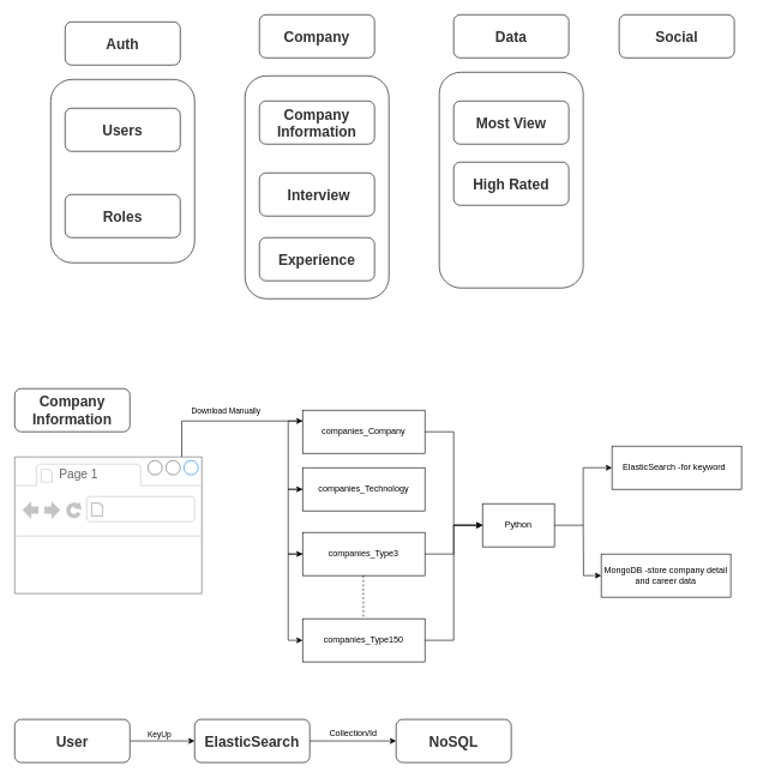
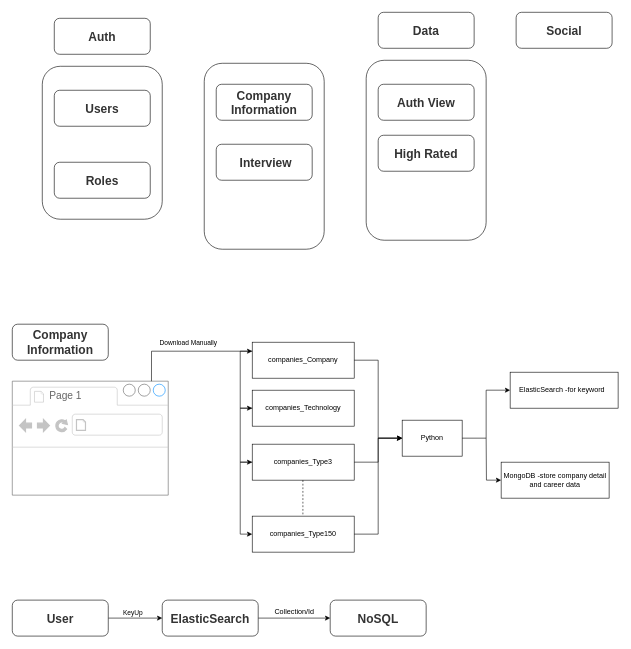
  <mxCell id="0" />
  <mxCell id="1" parent="0" />
  <mxCell id="2" value="&lt;span style=&quot;color: rgb(51 , 51 , 51) ; font-weight: 700&quot;&gt;&lt;font style=&quot;font-size: 20px&quot;&gt;Users&lt;/font&gt;&lt;/span&gt;" style="rounded=1;whiteSpace=wrap;html=1;fontSize=12;glass=0;strokeWidth=1;shadow=0;" parent="1" vertex="1"><mxGeometry x="90" y="150" width="160" height="60" as="geometry" /></mxCell>
  <mxCell id="3" value="&lt;span style=&quot;color: rgb(51 , 51 , 51) ; font-weight: 700&quot;&gt;&lt;font style=&quot;font-size: 20px&quot;&gt;Roles&lt;/font&gt;&lt;/span&gt;" style="rounded=1;whiteSpace=wrap;html=1;fontSize=12;glass=0;strokeWidth=1;shadow=0;" parent="1" vertex="1"><mxGeometry x="90" y="270" width="160" height="60" as="geometry" /></mxCell>
  <mxCell id="4" value="&lt;span style=&quot;color: rgb(51 , 51 , 51) ; font-weight: 700&quot;&gt;&lt;font style=&quot;font-size: 20px&quot;&gt;Auth&lt;/font&gt;&lt;/span&gt;" style="rounded=1;whiteSpace=wrap;html=1;fontSize=12;glass=0;strokeWidth=1;shadow=0;" parent="1" vertex="1"><mxGeometry x="90" y="30" width="160" height="60" as="geometry" /></mxCell>
- <mxCell id="5" value="&lt;span style=&quot;color: rgb(51 , 51 , 51) ; font-weight: 700&quot;&gt;&lt;font style=&quot;font-size: 20px&quot;&gt;Company&lt;/font&gt;&lt;/span&gt;" style="rounded=1;whiteSpace=wrap;html=1;fontSize=12;glass=0;strokeWidth=1;shadow=0;" parent="1" vertex="1"><mxGeometry x="360" y="20" width="160" height="60" as="geometry" /></mxCell>
  <mxCell id="6" value="&lt;span style=&quot;color: rgb(51 , 51 , 51) ; font-weight: 700&quot;&gt;&lt;font style=&quot;font-size: 20px&quot;&gt;Company Information&lt;/font&gt;&lt;/span&gt;" style="rounded=1;whiteSpace=wrap;html=1;fontSize=12;glass=0;strokeWidth=1;shadow=0;" parent="1" vertex="1"><mxGeometry x="360" y="140" width="160" height="60" as="geometry" /></mxCell>
- <mxCell id="7" value="&lt;span style=&quot;color: rgb(51 , 51 , 51) ; font-weight: 700&quot;&gt;&lt;font style=&quot;font-size: 20px&quot;&gt;Experience&lt;/font&gt;&lt;/span&gt;" style="rounded=1;whiteSpace=wrap;html=1;fontSize=12;glass=0;strokeWidth=1;shadow=0;" parent="1" vertex="1"><mxGeometry x="360" y="330" width="160" height="60" as="geometry" /></mxCell>
  <mxCell id="8" value="&lt;span style=&quot;color: rgb(51 , 51 , 51) ; font-weight: 700&quot;&gt;&lt;font style=&quot;font-size: 20px&quot;&gt;&amp;nbsp;Interview&lt;/font&gt;&lt;/span&gt;" style="rounded=1;whiteSpace=wrap;html=1;fontSize=12;glass=0;strokeWidth=1;shadow=0;" parent="1" vertex="1"><mxGeometry x="360" y="240" width="160" height="60" as="geometry" /></mxCell>
  <mxCell id="9" value="" style="rounded=1;whiteSpace=wrap;html=1;fillColor=none;gradientColor=none;" parent="1" vertex="1"><mxGeometry x="70" y="110" width="200" height="255" as="geometry" /></mxCell>
  <mxCell id="10" value="" style="rounded=1;whiteSpace=wrap;html=1;fillColor=none;gradientColor=none;" parent="1" vertex="1"><mxGeometry x="340" y="105" width="200" height="310" as="geometry" /></mxCell>
  <mxCell id="11" value="&lt;span style=&quot;color: rgb(51 , 51 , 51) ; font-weight: 700&quot;&gt;&lt;font style=&quot;font-size: 20px&quot;&gt;Data&lt;/font&gt;&lt;/span&gt;" style="rounded=1;whiteSpace=wrap;html=1;fontSize=12;glass=0;strokeWidth=1;shadow=0;" parent="1" vertex="1"><mxGeometry x="630" y="20" width="160" height="60" as="geometry" /></mxCell>
  <mxCell id="12" value="" style="rounded=1;whiteSpace=wrap;html=1;fillColor=none;gradientColor=none;" parent="1" vertex="1"><mxGeometry x="610" y="100" width="200" height="300" as="geometry" /></mxCell>
- <mxCell id="13" value="&lt;span style=&quot;color: rgb(51 , 51 , 51) ; font-weight: 700&quot;&gt;&lt;font style=&quot;font-size: 20px&quot;&gt;Most View&lt;/font&gt;&lt;/span&gt;" style="rounded=1;whiteSpace=wrap;html=1;fontSize=12;glass=0;strokeWidth=1;shadow=0;" parent="1" vertex="1"><mxGeometry x="630" y="140" width="160" height="60" as="geometry" /></mxCell>
+ <mxCell id="13" value="&lt;span style=&quot;color: rgb(51 , 51 , 51) ; font-weight: 700&quot;&gt;&lt;font style=&quot;font-size: 20px&quot;&gt;Auth View&lt;/font&gt;&lt;/span&gt;" style="rounded=1;whiteSpace=wrap;html=1;fontSize=12;glass=0;strokeWidth=1;shadow=0;" parent="1" vertex="1"><mxGeometry x="630" y="140" width="160" height="60" as="geometry" /></mxCell>
  <mxCell id="14" value="&lt;span style=&quot;color: rgb(51 , 51 , 51) ; font-weight: 700&quot;&gt;&lt;font style=&quot;font-size: 20px&quot;&gt;High Rated&lt;/font&gt;&lt;/span&gt;" style="rounded=1;whiteSpace=wrap;html=1;fontSize=12;glass=0;strokeWidth=1;shadow=0;" parent="1" vertex="1"><mxGeometry x="630" y="225" width="160" height="60" as="geometry" /></mxCell>
  <mxCell id="15" value="&lt;span style=&quot;color: rgb(51 , 51 , 51) ; font-weight: 700&quot;&gt;&lt;font style=&quot;font-size: 20px&quot;&gt;Social&lt;/font&gt;&lt;/span&gt;" style="rounded=1;whiteSpace=wrap;html=1;fontSize=12;glass=0;strokeWidth=1;shadow=0;" parent="1" vertex="1"><mxGeometry x="860" y="20" width="160" height="60" as="geometry" /></mxCell>
  <mxCell id="16" value="" style="strokeWidth=1;shadow=0;dashed=0;align=center;html=1;shape=mxgraph.mockup.containers.browserWindow;rSize=0;strokeColor=#666666;strokeColor2=#008cff;strokeColor3=#c4c4c4;mainText=,;recursiveResize=0;fontStyle=1" parent="1" vertex="1"><mxGeometry x="20" y="635" width="230" height="190" as="geometry" /></mxCell>
  <mxCell id="17" value="Page 1" style="strokeWidth=1;shadow=0;dashed=0;align=center;html=1;shape=mxgraph.mockup.containers.anchor;fontSize=17;fontColor=#666666;align=left;" parent="16" vertex="1"><mxGeometry x="60" y="12" width="110" height="26" as="geometry" /></mxCell>
  <mxCell id="18" value="" style="strokeWidth=1;shadow=0;dashed=0;align=center;html=1;shape=mxgraph.mockup.containers.anchor;rSize=0;fontSize=17;fontColor=#666666;align=left;" parent="16" vertex="1"><mxGeometry x="130" y="60" width="250" height="26" as="geometry" /></mxCell>
  <mxCell id="19" style="edgeStyle=orthogonalEdgeStyle;rounded=0;orthogonalLoop=1;jettySize=auto;html=1;exitX=0;exitY=0.25;exitDx=0;exitDy=0;entryX=1.009;entryY=0;entryDx=0;entryDy=0;entryPerimeter=0;endArrow=none;endFill=0;startArrow=classic;startFill=1;" parent="1" source="21" target="16" edge="1"><mxGeometry relative="1" as="geometry" /></mxCell>
  <mxCell id="20" value="Download Manually&amp;nbsp;" style="edgeLabel;html=1;align=center;verticalAlign=middle;resizable=0;points=[];" parent="19" vertex="1" connectable="0"><mxGeometry x="-0.317" y="2" relative="1" as="geometry"><mxPoint x="-32" y="-17" as="offset" /></mxGeometry></mxCell>
  <mxCell id="21" value="companies_Company" style="rounded=0;whiteSpace=wrap;html=1;" parent="1" vertex="1"><mxGeometry x="420" y="570" width="170" height="60" as="geometry" /></mxCell>
  <mxCell id="22" style="edgeStyle=orthogonalEdgeStyle;rounded=0;orthogonalLoop=1;jettySize=auto;html=1;exitX=0;exitY=0.5;exitDx=0;exitDy=0;startArrow=classic;startFill=1;endArrow=none;endFill=0;entryX=0;entryY=0.25;entryDx=0;entryDy=0;" parent="1" source="23" target="21" edge="1"><mxGeometry relative="1" as="geometry"><mxPoint x="370" y="580" as="targetPoint" /></mxGeometry></mxCell>
  <mxCell id="23" value="companies_Technology" style="rounded=0;whiteSpace=wrap;html=1;" parent="1" vertex="1"><mxGeometry x="420" y="650" width="170" height="60" as="geometry" /></mxCell>
  <mxCell id="24" style="edgeStyle=orthogonalEdgeStyle;rounded=0;orthogonalLoop=1;jettySize=auto;html=1;exitX=0;exitY=0.5;exitDx=0;exitDy=0;entryX=0;entryY=0.5;entryDx=0;entryDy=0;startArrow=classic;startFill=1;endArrow=none;endFill=0;" parent="1" source="25" target="23" edge="1"><mxGeometry relative="1" as="geometry" /></mxCell>
  <mxCell id="25" value="companies_Type3" style="rounded=0;whiteSpace=wrap;html=1;" parent="1" vertex="1"><mxGeometry x="420" y="740" width="170" height="60" as="geometry" /></mxCell>
  <mxCell id="26" style="edgeStyle=orthogonalEdgeStyle;rounded=0;orthogonalLoop=1;jettySize=auto;html=1;exitX=0;exitY=0.5;exitDx=0;exitDy=0;entryX=0;entryY=0.5;entryDx=0;entryDy=0;startArrow=classic;startFill=1;endArrow=none;endFill=0;" parent="1" source="27" target="25" edge="1"><mxGeometry relative="1" as="geometry" /></mxCell>
  <mxCell id="27" value="companies_Type150" style="rounded=0;whiteSpace=wrap;html=1;" parent="1" vertex="1"><mxGeometry x="420" y="860" width="170" height="60" as="geometry" /></mxCell>
  <mxCell id="28" value="" style="endArrow=none;dashed=1;html=1;rounded=0;" parent="1" edge="1"><mxGeometry width="50" height="50" relative="1" as="geometry"><mxPoint x="504.5" y="800" as="sourcePoint" /><mxPoint x="504.5" y="860" as="targetPoint" /></mxGeometry></mxCell>
  <mxCell id="29" style="edgeStyle=orthogonalEdgeStyle;rounded=0;orthogonalLoop=1;jettySize=auto;html=1;exitX=0;exitY=0.5;exitDx=0;exitDy=0;entryX=1;entryY=0.5;entryDx=0;entryDy=0;startArrow=classic;startFill=1;endArrow=none;endFill=0;" parent="1" source="32" target="21" edge="1"><mxGeometry relative="1" as="geometry" /></mxCell>
  <mxCell id="30" style="edgeStyle=orthogonalEdgeStyle;rounded=0;orthogonalLoop=1;jettySize=auto;html=1;exitX=0;exitY=0.5;exitDx=0;exitDy=0;entryX=1;entryY=0.5;entryDx=0;entryDy=0;startArrow=classic;startFill=1;endArrow=none;endFill=0;" parent="1" source="32" target="25" edge="1"><mxGeometry relative="1" as="geometry" /></mxCell>
  <mxCell id="31" style="edgeStyle=orthogonalEdgeStyle;rounded=0;orthogonalLoop=1;jettySize=auto;html=1;exitX=0;exitY=0.5;exitDx=0;exitDy=0;entryX=1;entryY=0.5;entryDx=0;entryDy=0;startArrow=classic;startFill=1;endArrow=none;endFill=0;" parent="1" source="32" target="27" edge="1"><mxGeometry relative="1" as="geometry" /></mxCell>
  <mxCell id="32" value="Python" style="rounded=0;whiteSpace=wrap;html=1;" parent="1" vertex="1"><mxGeometry x="670" y="700" width="100" height="60" as="geometry" /></mxCell>
  <mxCell id="33" style="edgeStyle=orthogonalEdgeStyle;rounded=0;orthogonalLoop=1;jettySize=auto;html=1;exitX=0;exitY=0.5;exitDx=0;exitDy=0;entryX=1;entryY=0.5;entryDx=0;entryDy=0;startArrow=classic;startFill=1;endArrow=none;endFill=0;" parent="1" source="34" target="32" edge="1"><mxGeometry relative="1" as="geometry" /></mxCell>
  <mxCell id="34" value="ElasticSearch -for keyword&amp;nbsp;&amp;nbsp;" style="rounded=0;whiteSpace=wrap;html=1;" parent="1" vertex="1"><mxGeometry x="850" y="620" width="180" height="60" as="geometry" /></mxCell>
  <mxCell id="35" style="edgeStyle=orthogonalEdgeStyle;rounded=0;orthogonalLoop=1;jettySize=auto;html=1;exitX=0;exitY=0.5;exitDx=0;exitDy=0;startArrow=classic;startFill=1;endArrow=none;endFill=0;" parent="1" source="36" edge="1"><mxGeometry relative="1" as="geometry"><mxPoint x="810" y="730" as="targetPoint" /></mxGeometry></mxCell>
  <mxCell id="36" value="MongoDB -store company detail and career data" style="rounded=0;whiteSpace=wrap;html=1;" parent="1" vertex="1"><mxGeometry x="835" y="770" width="180" height="60" as="geometry" /></mxCell>
  <mxCell id="37" value="&lt;span style=&quot;color: rgb(51 , 51 , 51) ; font-weight: 700&quot;&gt;&lt;font style=&quot;font-size: 20px&quot;&gt;Company Information&lt;/font&gt;&lt;/span&gt;" style="rounded=1;whiteSpace=wrap;html=1;fontSize=12;glass=0;strokeWidth=1;shadow=0;" parent="1" vertex="1"><mxGeometry x="20" y="540" width="160" height="60" as="geometry" /></mxCell>
  <mxCell id="38" style="edgeStyle=orthogonalEdgeStyle;rounded=0;orthogonalLoop=1;jettySize=auto;html=1;exitX=1;exitY=0.5;exitDx=0;exitDy=0;entryX=0;entryY=0.5;entryDx=0;entryDy=0;" edge="1" parent="1" source="40" target="42"><mxGeometry relative="1" as="geometry" /></mxCell>
  <mxCell id="39" value="KeyUp" style="edgeLabel;html=1;align=center;verticalAlign=middle;resizable=0;points=[];" vertex="1" connectable="0" parent="38"><mxGeometry x="-0.249" y="-5" relative="1" as="geometry"><mxPoint x="6" y="-15" as="offset" /></mxGeometry></mxCell>
  <mxCell id="40" value="&lt;span style=&quot;color: rgb(51 , 51 , 51) ; font-weight: 700&quot;&gt;&lt;font style=&quot;font-size: 20px&quot;&gt;User&lt;/font&gt;&lt;/span&gt;" style="rounded=1;whiteSpace=wrap;html=1;fontSize=12;glass=0;strokeWidth=1;shadow=0;" vertex="1" parent="1"><mxGeometry x="20" y="1000" width="160" height="60" as="geometry" /></mxCell>
  <mxCell id="41" style="edgeStyle=orthogonalEdgeStyle;rounded=0;orthogonalLoop=1;jettySize=auto;html=1;exitX=1;exitY=0.5;exitDx=0;exitDy=0;entryX=0;entryY=0.5;entryDx=0;entryDy=0;" edge="1" parent="1" source="42" target="43"><mxGeometry relative="1" as="geometry"><Array as="points"><mxPoint x="480" y="1030" /><mxPoint x="480" y="1030" /></Array></mxGeometry></mxCell>
  <mxCell id="42" value="&lt;font color=&quot;#333333&quot;&gt;&lt;span style=&quot;font-size: 20px&quot;&gt;&lt;b&gt;ElasticSearch&lt;/b&gt;&lt;/span&gt;&lt;/font&gt;" style="rounded=1;whiteSpace=wrap;html=1;fontSize=12;glass=0;strokeWidth=1;shadow=0;" vertex="1" parent="1"><mxGeometry x="270" y="1000" width="160" height="60" as="geometry" /></mxCell>
  <mxCell id="43" value="&lt;font color=&quot;#333333&quot;&gt;&lt;span style=&quot;font-size: 20px&quot;&gt;&lt;b&gt;NoSQL&lt;/b&gt;&lt;/span&gt;&lt;/font&gt;" style="rounded=1;whiteSpace=wrap;html=1;fontSize=12;glass=0;strokeWidth=1;shadow=0;" vertex="1" parent="1"><mxGeometry x="550" y="1000" width="160" height="60" as="geometry" /></mxCell>
  <mxCell id="44" value="Collection/Id" style="text;html=1;align=center;verticalAlign=middle;resizable=0;points=[];autosize=1;strokeColor=none;fillColor=none;" vertex="1" parent="1"><mxGeometry x="450" y="1010" width="80" height="20" as="geometry" /></mxCell>
